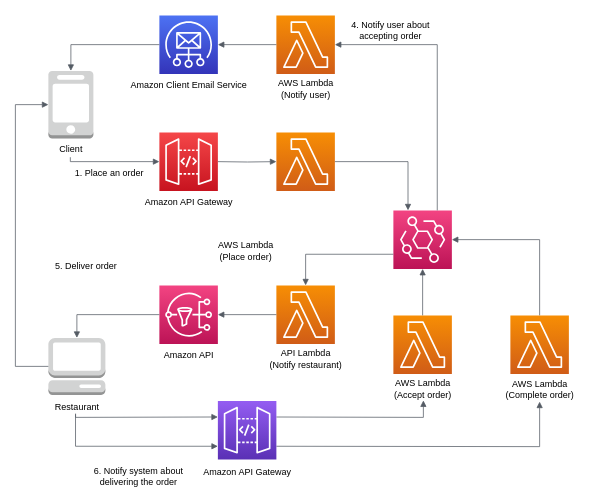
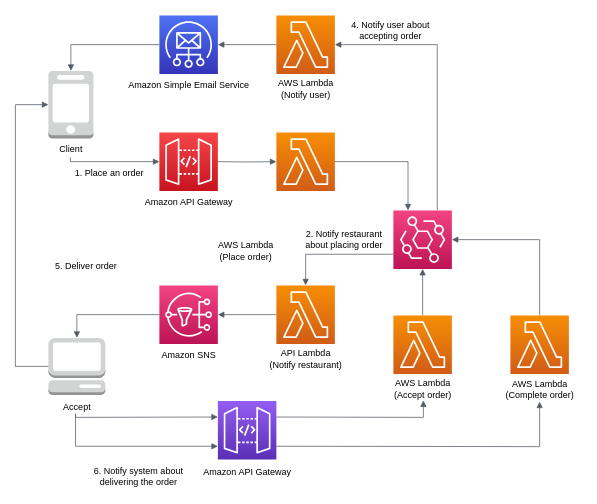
  <mxCell id="0" />
  <mxCell id="1" parent="0" />
- <mxCell id="2" value="Amazon Client Email Service" style="text;html=1;align=center;verticalAlign=middle;resizable=0;points=[];autosize=1;" parent="1" vertex="1"><mxGeometry x="161" y="103" width="180" height="20" as="geometry" /></mxCell>
+ <mxCell id="2" value="Amazon Simple Email Service" style="text;html=1;align=center;verticalAlign=middle;resizable=0;points=[];autosize=1;" parent="1" vertex="1"><mxGeometry x="161" y="103" width="180" height="20" as="geometry" /></mxCell>
  <mxCell id="3" value="" style="points=[[0,0,0],[0.25,0,0],[0.5,0,0],[0.75,0,0],[1,0,0],[0,1,0],[0.25,1,0],[0.5,1,0],[0.75,1,0],[1,1,0],[0,0.25,0],[0,0.5,0],[0,0.75,0],[1,0.25,0],[1,0.5,0],[1,0.75,0]];outlineConnect=0;fontColor=#232F3E;gradientColor=#F78E04;gradientDirection=north;fillColor=#D05C17;strokeColor=#ffffff;dashed=0;verticalLabelPosition=bottom;verticalAlign=top;align=center;html=1;fontSize=12;fontStyle=0;aspect=fixed;shape=mxgraph.aws4.resourceIcon;resIcon=mxgraph.aws4.lambda;" parent="1" vertex="1"><mxGeometry x="368" y="176" width="78" height="78" as="geometry" /></mxCell>
  <mxCell id="4" value="" style="points=[[0,0,0],[0.25,0,0],[0.5,0,0],[0.75,0,0],[1,0,0],[0,1,0],[0.25,1,0],[0.5,1,0],[0.75,1,0],[1,1,0],[0,0.25,0],[0,0.5,0],[0,0.75,0],[1,0.25,0],[1,0.5,0],[1,0.75,0]];outlineConnect=0;fontColor=#232F3E;gradientColor=#4D72F3;gradientDirection=north;fillColor=#3334B9;strokeColor=#ffffff;dashed=0;verticalLabelPosition=bottom;verticalAlign=top;align=center;html=1;fontSize=12;fontStyle=0;aspect=fixed;shape=mxgraph.aws4.resourceIcon;resIcon=mxgraph.aws4.simple_email_service;" parent="1" vertex="1"><mxGeometry x="212" y="20" width="78" height="78" as="geometry" /></mxCell>
  <mxCell id="5" value="" style="points=[[0,0,0],[0.25,0,0],[0.5,0,0],[0.75,0,0],[1,0,0],[0,1,0],[0.25,1,0],[0.5,1,0],[0.75,1,0],[1,1,0],[0,0.25,0],[0,0.5,0],[0,0.75,0],[1,0.25,0],[1,0.5,0],[1,0.75,0]];outlineConnect=0;fontColor=#232F3E;gradientColor=#F34482;gradientDirection=north;fillColor=#BC1356;strokeColor=#ffffff;dashed=0;verticalLabelPosition=bottom;verticalAlign=top;align=center;html=1;fontSize=12;fontStyle=0;aspect=fixed;shape=mxgraph.aws4.resourceIcon;resIcon=mxgraph.aws4.sns;" parent="1" vertex="1"><mxGeometry x="212" y="380" width="78" height="78" as="geometry" /></mxCell>
  <mxCell id="6" value="" style="points=[[0,0,0],[0.25,0,0],[0.5,0,0],[0.75,0,0],[1,0,0],[0,1,0],[0.25,1,0],[0.5,1,0],[0.75,1,0],[1,1,0],[0,0.25,0],[0,0.5,0],[0,0.75,0],[1,0.25,0],[1,0.5,0],[1,0.75,0]];outlineConnect=0;fontColor=#232F3E;gradientColor=#F78E04;gradientDirection=north;fillColor=#D05C17;strokeColor=#ffffff;dashed=0;verticalLabelPosition=bottom;verticalAlign=top;align=center;html=1;fontSize=12;fontStyle=0;aspect=fixed;shape=mxgraph.aws4.resourceIcon;resIcon=mxgraph.aws4.lambda;" parent="1" vertex="1"><mxGeometry x="368" y="380" width="78" height="78" as="geometry" /></mxCell>
  <mxCell id="7" value="" style="points=[[0,0,0],[0.25,0,0],[0.5,0,0],[0.75,0,0],[1,0,0],[0,1,0],[0.25,1,0],[0.5,1,0],[0.75,1,0],[1,1,0],[0,0.25,0],[0,0.5,0],[0,0.75,0],[1,0.25,0],[1,0.5,0],[1,0.75,0]];outlineConnect=0;fontColor=#232F3E;gradientColor=#F78E04;gradientDirection=north;fillColor=#D05C17;strokeColor=#ffffff;dashed=0;verticalLabelPosition=bottom;verticalAlign=top;align=center;html=1;fontSize=12;fontStyle=0;aspect=fixed;shape=mxgraph.aws4.resourceIcon;resIcon=mxgraph.aws4.lambda;" parent="1" vertex="1"><mxGeometry x="368" y="20" width="78" height="78" as="geometry" /></mxCell>
  <mxCell id="8" value="" style="outlineConnect=0;dashed=0;verticalLabelPosition=bottom;verticalAlign=top;align=center;html=1;shape=mxgraph.aws3.mobile_client;fillColor=#D2D3D3;gradientColor=none;" parent="1" vertex="1"><mxGeometry x="64" y="94" width="60" height="90" as="geometry" /></mxCell>
  <mxCell id="9" value="" style="outlineConnect=0;dashed=0;verticalLabelPosition=bottom;verticalAlign=top;align=center;html=1;shape=mxgraph.aws3.management_console;fillColor=#D2D3D3;gradientColor=none;" parent="1" vertex="1"><mxGeometry x="64" y="450" width="76" height="76" as="geometry" /></mxCell>
  <mxCell id="10" value="" style="points=[[0,0,0],[0.25,0,0],[0.5,0,0],[0.75,0,0],[1,0,0],[0,1,0],[0.25,1,0],[0.5,1,0],[0.75,1,0],[1,1,0],[0,0.25,0],[0,0.5,0],[0,0.75,0],[1,0.25,0],[1,0.5,0],[1,0.75,0]];outlineConnect=0;fontColor=#232F3E;gradientColor=#F78E04;gradientDirection=north;fillColor=#D05C17;strokeColor=#ffffff;dashed=0;verticalLabelPosition=bottom;verticalAlign=top;align=center;html=1;fontSize=12;fontStyle=0;aspect=fixed;shape=mxgraph.aws4.resourceIcon;resIcon=mxgraph.aws4.lambda;" parent="1" vertex="1"><mxGeometry x="680" y="420" width="78" height="78" as="geometry" /></mxCell>
  <mxCell id="11" value="" style="points=[[0,0,0],[0.25,0,0],[0.5,0,0],[0.75,0,0],[1,0,0],[0,1,0],[0.25,1,0],[0.5,1,0],[0.75,1,0],[1,1,0],[0,0.25,0],[0,0.5,0],[0,0.75,0],[1,0.25,0],[1,0.5,0],[1,0.75,0]];outlineConnect=0;fontColor=#232F3E;gradientColor=#F78E04;gradientDirection=north;fillColor=#D05C17;strokeColor=#ffffff;dashed=0;verticalLabelPosition=bottom;verticalAlign=top;align=center;html=1;fontSize=12;fontStyle=0;aspect=fixed;shape=mxgraph.aws4.resourceIcon;resIcon=mxgraph.aws4.lambda;" parent="1" vertex="1"><mxGeometry x="524" y="420" width="78" height="78" as="geometry" /></mxCell>
  <mxCell id="12" value="" style="points=[[0,0,0],[0.25,0,0],[0.5,0,0],[0.75,0,0],[1,0,0],[0,1,0],[0.25,1,0],[0.5,1,0],[0.75,1,0],[1,1,0],[0,0.25,0],[0,0.5,0],[0,0.75,0],[1,0.25,0],[1,0.5,0],[1,0.75,0]];outlineConnect=0;fontColor=#232F3E;gradientColor=#F34482;gradientDirection=north;fillColor=#BC1356;strokeColor=#ffffff;dashed=0;verticalLabelPosition=bottom;verticalAlign=top;align=center;html=1;fontSize=12;fontStyle=0;aspect=fixed;shape=mxgraph.aws4.resourceIcon;resIcon=mxgraph.aws4.eventbridge;" parent="1" vertex="1"><mxGeometry x="524" y="280" width="78" height="78" as="geometry" /></mxCell>
  <mxCell id="13" value="" style="edgeStyle=orthogonalEdgeStyle;html=1;endArrow=block;elbow=vertical;startArrow=none;endFill=1;strokeColor=#545B64;rounded=0;entryX=0;entryY=0.5;entryDx=0;entryDy=0;entryPerimeter=0;exitX=0.485;exitY=1.007;exitDx=0;exitDy=0;exitPerimeter=0;" parent="1" source="41" target="30" edge="1"><mxGeometry width="100" relative="1" as="geometry"><mxPoint x="70" y="215" as="sourcePoint" /><mxPoint x="140" y="220" as="targetPoint" /><Array as="points"><mxPoint x="93" y="215" /></Array></mxGeometry></mxCell>
  <mxCell id="14" value="" style="edgeStyle=orthogonalEdgeStyle;html=1;endArrow=block;elbow=vertical;startArrow=none;endFill=1;strokeColor=#545B64;rounded=0;exitX=1;exitY=0.5;exitDx=0;exitDy=0;exitPerimeter=0;entryX=0;entryY=0.5;entryDx=0;entryDy=0;entryPerimeter=0;" parent="1" target="3" edge="1"><mxGeometry width="100" relative="1" as="geometry"><mxPoint x="290" y="215" as="sourcePoint" /><mxPoint x="350" y="230" as="targetPoint" /></mxGeometry></mxCell>
  <mxCell id="15" value="" style="edgeStyle=orthogonalEdgeStyle;html=1;endArrow=block;elbow=vertical;startArrow=none;endFill=1;strokeColor=#545B64;rounded=0;entryX=0.5;entryY=0;entryDx=0;entryDy=0;entryPerimeter=0;exitX=0;exitY=0.5;exitDx=0;exitDy=0;exitPerimeter=0;" parent="1" source="4" target="8" edge="1"><mxGeometry width="100" relative="1" as="geometry"><mxPoint x="-20" y="30" as="sourcePoint" /><mxPoint x="80" y="30" as="targetPoint" /></mxGeometry></mxCell>
  <mxCell id="16" value="" style="edgeStyle=orthogonalEdgeStyle;html=1;endArrow=block;elbow=vertical;startArrow=none;endFill=1;strokeColor=#545B64;rounded=0;entryX=0;entryY=0.25;entryDx=0;entryDy=0;entryPerimeter=0;exitX=0.475;exitY=0.947;exitDx=0;exitDy=0;exitPerimeter=0;" parent="1" source="42" edge="1"><mxGeometry width="100" relative="1" as="geometry"><mxPoint x="101" y="555" as="sourcePoint" /><mxPoint x="290" y="555.5" as="targetPoint" /><Array as="points"><mxPoint x="100" y="556" /><mxPoint x="101" y="556" /></Array></mxGeometry></mxCell>
  <mxCell id="17" value="" style="edgeStyle=orthogonalEdgeStyle;html=1;endArrow=block;elbow=vertical;startArrow=none;endFill=1;strokeColor=#545B64;rounded=0;entryX=1;entryY=0.5;entryDx=0;entryDy=0;entryPerimeter=0;exitX=0;exitY=0.5;exitDx=0;exitDy=0;exitPerimeter=0;" parent="1" source="6" target="5" edge="1"><mxGeometry width="100" relative="1" as="geometry"><mxPoint x="-20" y="350" as="sourcePoint" /><mxPoint x="80" y="350" as="targetPoint" /></mxGeometry></mxCell>
  <mxCell id="18" value="" style="edgeStyle=orthogonalEdgeStyle;html=1;endArrow=block;elbow=vertical;startArrow=none;endFill=1;strokeColor=#545B64;rounded=0;exitX=0;exitY=0.5;exitDx=0;exitDy=0;exitPerimeter=0;entryX=1;entryY=0.5;entryDx=0;entryDy=0;entryPerimeter=0;" parent="1" source="7" target="4" edge="1"><mxGeometry width="100" relative="1" as="geometry"><mxPoint x="299" y="80" as="sourcePoint" /><mxPoint x="340" y="-10" as="targetPoint" /></mxGeometry></mxCell>
  <mxCell id="19" value="" style="edgeStyle=orthogonalEdgeStyle;html=1;endArrow=block;elbow=vertical;startArrow=none;endFill=1;strokeColor=#545B64;rounded=0;entryX=0.5;entryY=0;entryDx=0;entryDy=0;entryPerimeter=0;exitX=0;exitY=0.5;exitDx=0;exitDy=0;exitPerimeter=0;" parent="1" source="5" target="9" edge="1"><mxGeometry width="100" relative="1" as="geometry"><mxPoint x="-10" y="360" as="sourcePoint" /><mxPoint x="90" y="360" as="targetPoint" /></mxGeometry></mxCell>
  <mxCell id="20" value="" style="edgeStyle=orthogonalEdgeStyle;html=1;endArrow=block;elbow=vertical;startArrow=none;endFill=1;strokeColor=#545B64;rounded=0;exitX=1;exitY=0.75;exitDx=0;exitDy=0;exitPerimeter=0;entryX=0.5;entryY=1.033;entryDx=0;entryDy=0;entryPerimeter=0;" parent="1" target="36" edge="1"><mxGeometry width="100" relative="1" as="geometry"><mxPoint x="368" y="594.5" as="sourcePoint" /><mxPoint x="719" y="530" as="targetPoint" /></mxGeometry></mxCell>
  <mxCell id="21" value="" style="edgeStyle=orthogonalEdgeStyle;html=1;endArrow=block;elbow=vertical;startArrow=none;endFill=1;strokeColor=#545B64;rounded=0;entryX=0;entryY=0.75;entryDx=0;entryDy=0;entryPerimeter=0;exitX=0.474;exitY=0.993;exitDx=0;exitDy=0;exitPerimeter=0;" parent="1" source="42" edge="1"><mxGeometry width="100" relative="1" as="geometry"><mxPoint x="100" y="560" as="sourcePoint" /><mxPoint x="290" y="594.5" as="targetPoint" /><Array as="points"><mxPoint x="100" y="595" /></Array></mxGeometry></mxCell>
  <mxCell id="22" value="" style="edgeStyle=orthogonalEdgeStyle;html=1;endArrow=block;elbow=vertical;startArrow=none;endFill=1;strokeColor=#545B64;rounded=0;exitX=0.75;exitY=0;exitDx=0;exitDy=0;exitPerimeter=0;entryX=1;entryY=0.5;entryDx=0;entryDy=0;entryPerimeter=0;" parent="1" source="12" target="7" edge="1"><mxGeometry width="100" relative="1" as="geometry"><mxPoint x="-70" y="264" as="sourcePoint" /><mxPoint x="30" y="264" as="targetPoint" /></mxGeometry></mxCell>
  <mxCell id="23" value="" style="edgeStyle=orthogonalEdgeStyle;html=1;endArrow=block;elbow=vertical;startArrow=none;endFill=1;strokeColor=#545B64;rounded=0;exitX=1;exitY=0.25;exitDx=0;exitDy=0;exitPerimeter=0;entryX=0.511;entryY=1.014;entryDx=0;entryDy=0;entryPerimeter=0;" parent="1" target="35" edge="1"><mxGeometry width="100" relative="1" as="geometry"><mxPoint x="368" y="555.5" as="sourcePoint" /><mxPoint x="563" y="530" as="targetPoint" /></mxGeometry></mxCell>
  <mxCell id="24" value="" style="edgeStyle=orthogonalEdgeStyle;html=1;endArrow=block;elbow=vertical;startArrow=none;endFill=1;strokeColor=#545B64;rounded=0;exitX=1;exitY=0.5;exitDx=0;exitDy=0;exitPerimeter=0;entryX=0.25;entryY=0;entryDx=0;entryDy=0;entryPerimeter=0;" parent="1" source="3" target="12" edge="1"><mxGeometry width="100" relative="1" as="geometry"><mxPoint x="-50" y="284" as="sourcePoint" /><mxPoint x="50" y="284" as="targetPoint" /></mxGeometry></mxCell>
  <mxCell id="25" value="" style="edgeStyle=orthogonalEdgeStyle;html=1;endArrow=block;elbow=vertical;startArrow=none;endFill=1;strokeColor=#545B64;rounded=0;exitX=0.5;exitY=0;exitDx=0;exitDy=0;exitPerimeter=0;entryX=1;entryY=0.5;entryDx=0;entryDy=0;entryPerimeter=0;" parent="1" source="10" target="12" edge="1"><mxGeometry width="100" relative="1" as="geometry"><mxPoint x="700" y="420" as="sourcePoint" /><mxPoint x="30" y="264" as="targetPoint" /></mxGeometry></mxCell>
  <mxCell id="26" value="" style="edgeStyle=orthogonalEdgeStyle;html=1;endArrow=block;elbow=vertical;startArrow=none;endFill=1;strokeColor=#545B64;rounded=0;exitX=0.5;exitY=0;exitDx=0;exitDy=0;exitPerimeter=0;entryX=0.5;entryY=1;entryDx=0;entryDy=0;entryPerimeter=0;" parent="1" source="11" target="12" edge="1"><mxGeometry width="100" relative="1" as="geometry"><mxPoint x="-60" y="274" as="sourcePoint" /><mxPoint x="40" y="274" as="targetPoint" /></mxGeometry></mxCell>
  <mxCell id="27" value="" style="edgeStyle=orthogonalEdgeStyle;html=1;endArrow=block;elbow=vertical;startArrow=none;endFill=1;strokeColor=#545B64;rounded=0;exitX=0;exitY=0.75;exitDx=0;exitDy=0;exitPerimeter=0;entryX=0.5;entryY=0;entryDx=0;entryDy=0;entryPerimeter=0;" parent="1" source="12" target="6" edge="1"><mxGeometry width="100" relative="1" as="geometry"><mxPoint x="-50" y="284" as="sourcePoint" /><mxPoint x="50" y="284" as="targetPoint" /></mxGeometry></mxCell>
  <mxCell id="28" value="AWS Lambda&lt;br&gt;(Notify user)" style="text;html=1;align=center;verticalAlign=middle;resizable=0;points=[];autosize=1;" parent="1" vertex="1"><mxGeometry x="362" y="103" width="90" height="30" as="geometry" /></mxCell>
  <mxCell id="29" value="Amazon API Gateway" style="text;html=1;align=center;verticalAlign=middle;resizable=0;points=[];autosize=1;" parent="1" vertex="1"><mxGeometry x="186" y="259" width="130" height="20" as="geometry" /></mxCell>
  <mxCell id="30" value="" style="points=[[0,0,0],[0.25,0,0],[0.5,0,0],[0.75,0,0],[1,0,0],[0,1,0],[0.25,1,0],[0.5,1,0],[0.75,1,0],[1,1,0],[0,0.25,0],[0,0.5,0],[0,0.75,0],[1,0.25,0],[1,0.5,0],[1,0.75,0]];outlineConnect=0;fontColor=#232F3E;gradientColor=#F54749;gradientDirection=north;fillColor=#C7131F;strokeColor=#ffffff;dashed=0;verticalLabelPosition=bottom;verticalAlign=top;align=center;html=1;fontSize=12;fontStyle=0;aspect=fixed;shape=mxgraph.aws4.resourceIcon;resIcon=mxgraph.aws4.api_gateway;" parent="1" vertex="1"><mxGeometry x="212" y="176" width="78" height="78" as="geometry" /></mxCell>
  <mxCell id="31" value="AWS Lambda&lt;br&gt;(Place order)" style="text;html=1;align=center;verticalAlign=middle;resizable=0;points=[];autosize=1;" parent="1" vertex="1"><mxGeometry x="282" y="319" width="90" height="30" as="geometry" /></mxCell>
- <mxCell id="32" value="Amazon API" style="text;html=1;align=center;verticalAlign=middle;resizable=0;points=[];autosize=1;" parent="1" vertex="1"><mxGeometry x="206" y="463" width="90" height="20" as="geometry" /></mxCell>
+ <mxCell id="32" value="Amazon SNS" style="text;html=1;align=center;verticalAlign=middle;resizable=0;points=[];autosize=1;" parent="1" vertex="1"><mxGeometry x="206" y="463" width="90" height="20" as="geometry" /></mxCell>
  <mxCell id="33" value="Amazon API Gateway" style="text;html=1;align=center;verticalAlign=middle;resizable=0;points=[];autosize=1;" parent="1" vertex="1"><mxGeometry x="264" y="619" width="130" height="20" as="geometry" /></mxCell>
  <mxCell id="34" value="API Lambda&lt;br&gt;(Notify restaurant)" style="text;html=1;align=center;verticalAlign=middle;resizable=0;points=[];autosize=1;" parent="1" vertex="1"><mxGeometry x="352" y="463" width="110" height="30" as="geometry" /></mxCell>
  <mxCell id="35" value="AWS Lambda&lt;br&gt;(Accept order)" style="text;html=1;align=center;verticalAlign=middle;resizable=0;points=[];autosize=1;" parent="1" vertex="1"><mxGeometry x="518" y="503" width="90" height="30" as="geometry" /></mxCell>
  <mxCell id="36" value="AWS Lambda&lt;br&gt;(Complete order)" style="text;html=1;align=center;verticalAlign=middle;resizable=0;points=[];autosize=1;" parent="1" vertex="1"><mxGeometry x="664" y="504" width="110" height="30" as="geometry" /></mxCell>
  <mxCell id="37" value="1. Place an order" style="text;html=1;align=center;verticalAlign=middle;resizable=0;points=[];autosize=1;strokeColor=none;" parent="1" vertex="1"><mxGeometry x="90" y="220" width="110" height="20" as="geometry" /></mxCell>
+ <mxCell id="38" value="2. Notify restaurant &lt;br&gt;about placing order" style="text;html=1;align=center;verticalAlign=middle;resizable=0;points=[];autosize=1;strokeColor=none;" parent="1" vertex="1"><mxGeometry x="398" y="304" width="120" height="30" as="geometry" /></mxCell>
  <mxCell id="39" value="4. Notify user about &lt;br&gt;accepting order" style="text;html=1;align=center;verticalAlign=middle;resizable=0;points=[];autosize=1;strokeColor=none;" parent="1" vertex="1"><mxGeometry x="460" y="25" width="120" height="30" as="geometry" /></mxCell>
  <mxCell id="40" value="" style="edgeStyle=orthogonalEdgeStyle;html=1;endArrow=block;elbow=vertical;startArrow=none;endFill=1;strokeColor=#545B64;rounded=0;entryX=0;entryY=0.5;entryDx=0;entryDy=0;entryPerimeter=0;exitX=0;exitY=0.5;exitDx=0;exitDy=0;exitPerimeter=0;" parent="1" source="9" target="8" edge="1"><mxGeometry width="100" relative="1" as="geometry"><mxPoint x="40" y="480" as="sourcePoint" /><mxPoint x="-150" y="445" as="targetPoint" /><Array as="points"><mxPoint x="20" y="488" /><mxPoint x="20" y="139" /></Array></mxGeometry></mxCell>
  <mxCell id="41" value="Client" style="text;html=1;align=center;verticalAlign=middle;resizable=0;points=[];autosize=1;strokeColor=none;" parent="1" vertex="1"><mxGeometry x="69" y="189" width="50" height="20" as="geometry" /></mxCell>
- <mxCell id="42" value="Restaurant" style="text;html=1;align=center;verticalAlign=middle;resizable=0;points=[];autosize=1;strokeColor=none;" parent="1" vertex="1"><mxGeometry x="67" y="532" width="70" height="20" as="geometry" /></mxCell>
+ <mxCell id="42" value="Accept" style="text;html=1;align=center;verticalAlign=middle;resizable=0;points=[];autosize=1;strokeColor=none;" parent="1" vertex="1"><mxGeometry x="67" y="532" width="70" height="20" as="geometry" /></mxCell>
  <mxCell id="43" value="5. Deliver order" style="text;html=1;align=center;verticalAlign=middle;resizable=0;points=[];autosize=1;strokeColor=none;" parent="1" vertex="1"><mxGeometry x="64" y="345" width="100" height="20" as="geometry" /></mxCell>
  <mxCell id="44" value="6. Notify system about &lt;br&gt;delivering the order" style="text;html=1;align=center;verticalAlign=middle;resizable=0;points=[];autosize=1;strokeColor=none;" parent="1" vertex="1"><mxGeometry x="119" y="620" width="130" height="30" as="geometry" /></mxCell>
  <mxCell id="45" value="" style="points=[[0,0,0],[0.25,0,0],[0.5,0,0],[0.75,0,0],[1,0,0],[0,1,0],[0.25,1,0],[0.5,1,0],[0.75,1,0],[1,1,0],[0,0.25,0],[0,0.5,0],[0,0.75,0],[1,0.25,0],[1,0.5,0],[1,0.75,0]];outlineConnect=0;fontColor=#232F3E;gradientColor=#945DF2;gradientDirection=north;fillColor=#5A30B5;strokeColor=#ffffff;dashed=0;verticalLabelPosition=bottom;verticalAlign=top;align=center;html=1;fontSize=12;fontStyle=0;aspect=fixed;shape=mxgraph.aws4.resourceIcon;resIcon=mxgraph.aws4.api_gateway;" vertex="1" parent="1"><mxGeometry x="290" y="534" width="78" height="78" as="geometry" /></mxCell>
